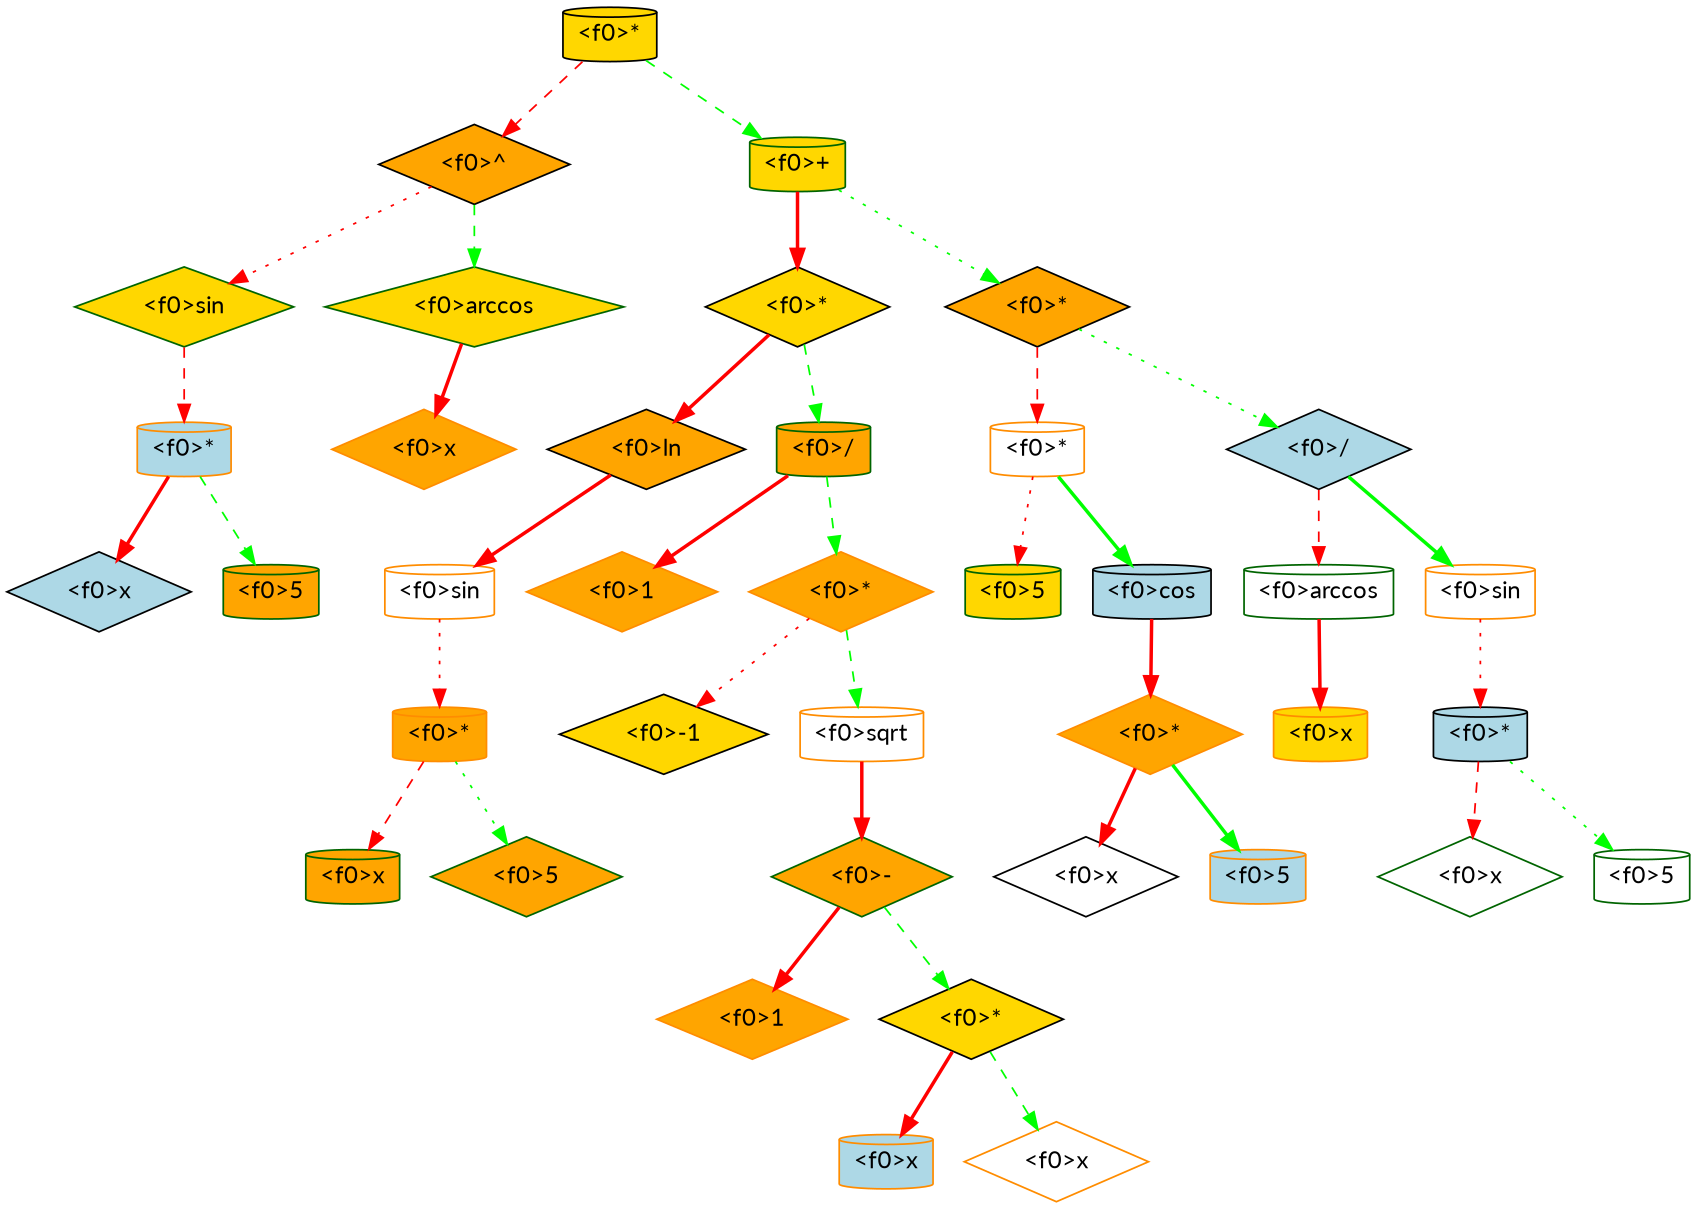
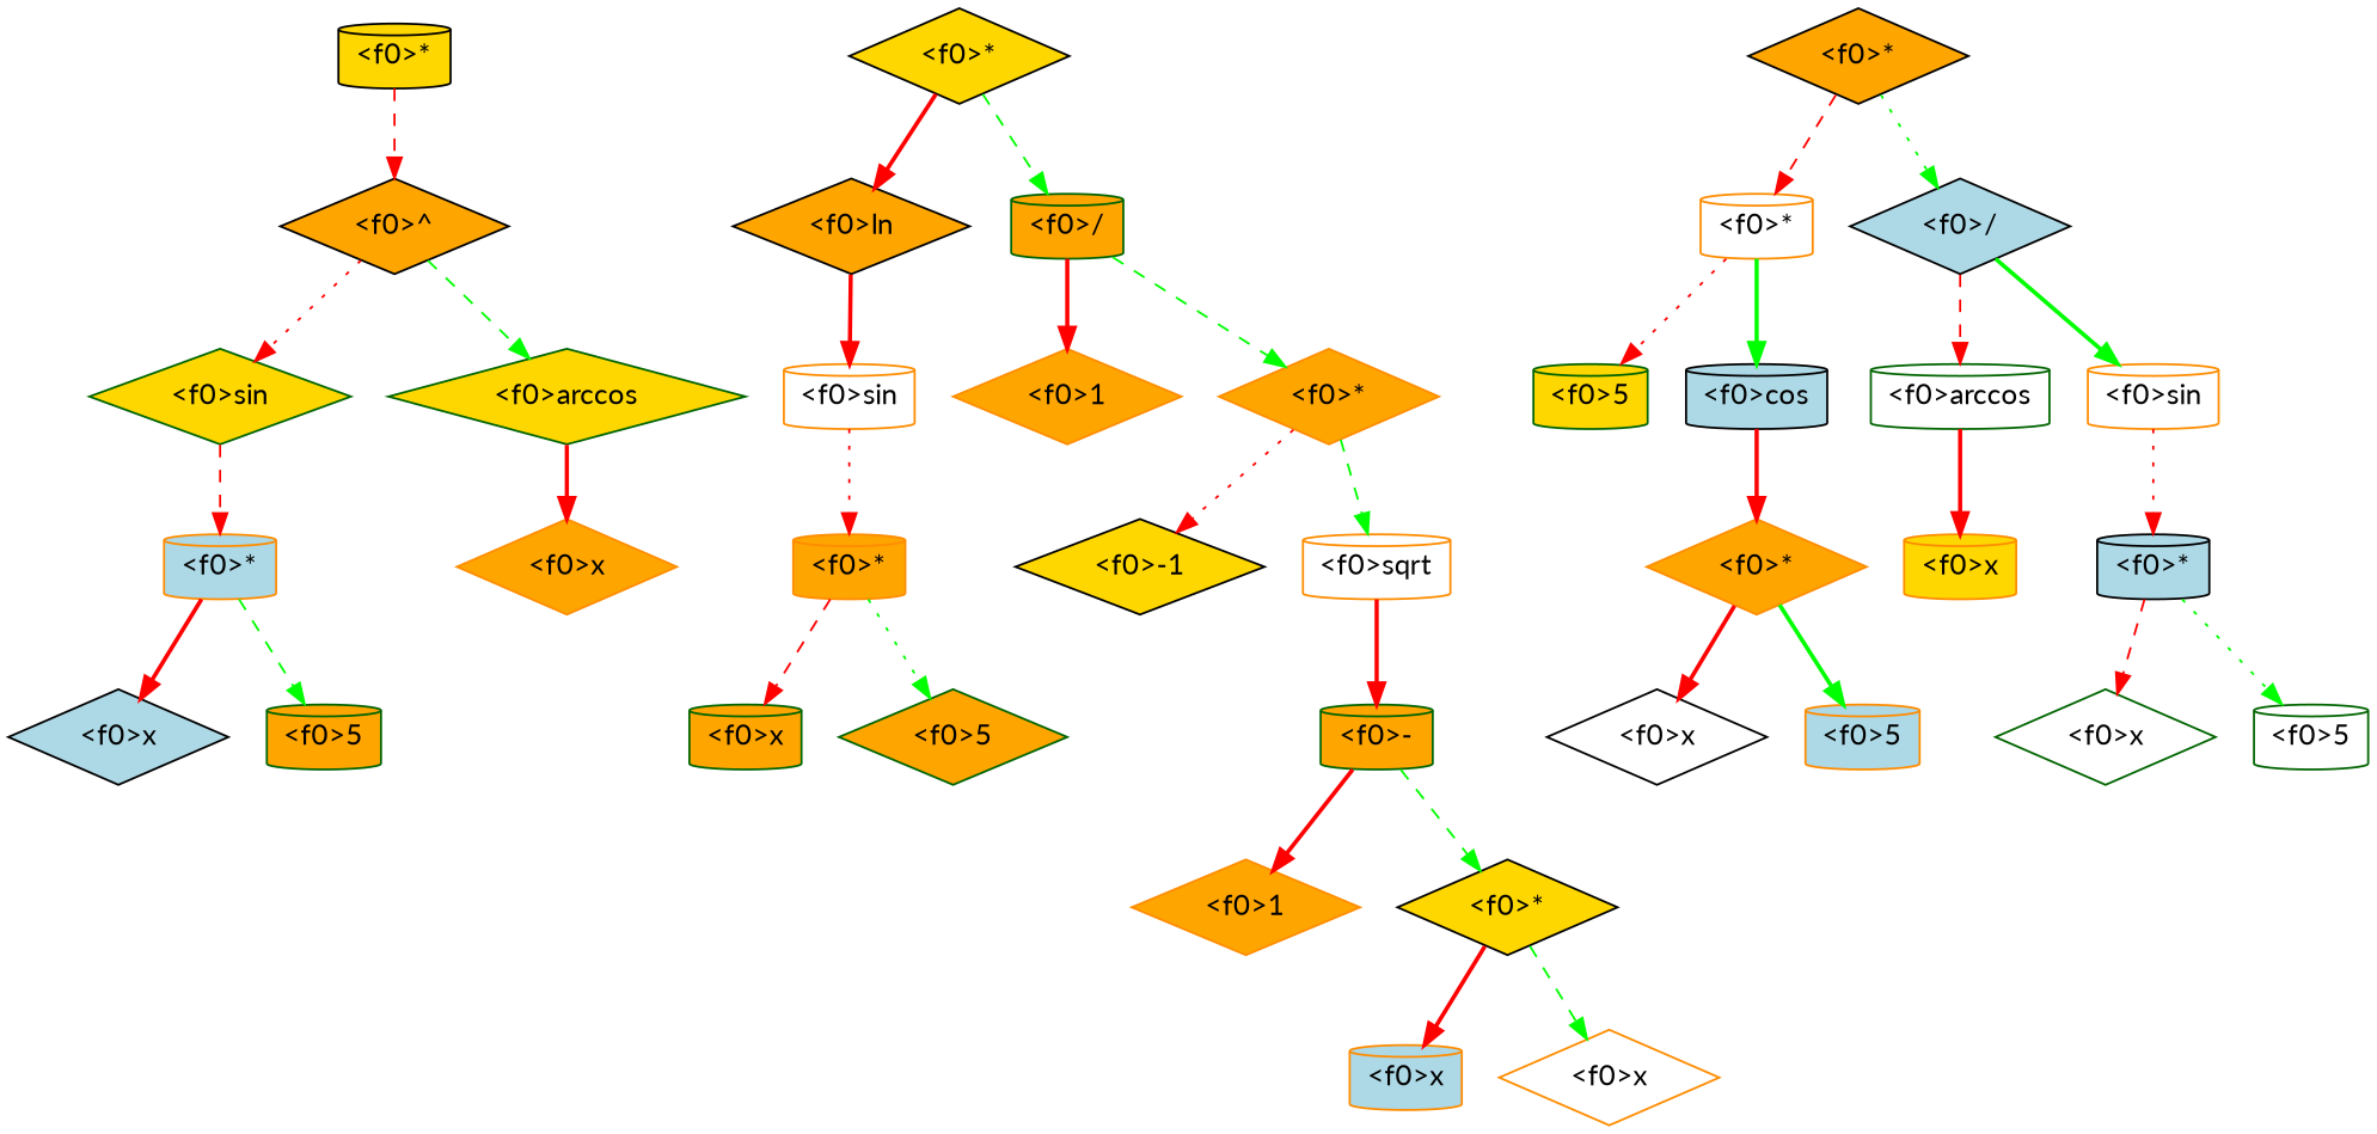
  digraph {
    fontname=Lato
    node [color=darkorange fillcolor=orange fontname=Lato shape=diamond style=filled]
    edge [color=red fontname=Lato headport=f0 style=bold tailport=f0]
    n1 [color=black fillcolor=lightblue height=.1 label="<f0>x"]
    n2 [color=darkgreen height=.1 label="<f0>5" shape=cylinder]
    n3 [fillcolor=lightblue height=.1 label="<f0>*" shape=cylinder]
    n4 [color=darkgreen fillcolor=gold height=.1 label="<f0>sin"]
    n5 [height=.1 label="<f0>x"]
    n6 [color=darkgreen fillcolor=gold height=.1 label="<f0>arccos"]
    n7 [color=black height=.1 label="<f0>^"]
    n8 [color=darkgreen height=.1 label="<f0>x" shape=cylinder]
    n9 [color=darkgreen height=.1 label="<f0>5"]
    n10 [height=.1 label="<f0>*" shape=cylinder]
    n11 [fillcolor=white height=.1 label="<f0>sin" shape=cylinder]
    n12 [color=black height=.1 label="<f0>ln"]
    n13 [height=.1 label="<f0>1"]
    n14 [color=black fillcolor=gold height=.1 label="<f0>-1"]
    n15 [height=.1 label="<f0>1"]
    n16 [fillcolor=lightblue height=.1 label="<f0>x" shape=cylinder]
    n17 [fillcolor=white height=.1 label="<f0>x"]
    n18 [color=black fillcolor=gold height=.1 label="<f0>*"]
-   n19 [color=darkgreen height=.1 label="<f0>-"]
+   n19 [color=darkgreen height=.1 label="<f0>-" shape=cylinder]
    n20 [fillcolor=white height=.1 label="<f0>sqrt" shape=cylinder]
    n21 [height=.1 label="<f0>*"]
    n22 [color=darkgreen height=.1 label="<f0>/" shape=cylinder]
    n23 [color=black fillcolor=gold height=.1 label="<f0>*"]
    n24 [color=darkgreen fillcolor=gold height=.1 label="<f0>5" shape=cylinder]
    n25 [color=black fillcolor=white height=.1 label="<f0>x"]
    n26 [fillcolor=lightblue height=.1 label="<f0>5" shape=cylinder]
    n27 [height=.1 label="<f0>*"]
    n28 [color=black fillcolor=lightblue height=.1 label="<f0>cos" shape=cylinder]
    n29 [fillcolor=white height=.1 label="<f0>*" shape=cylinder]
    n30 [fillcolor=gold height=.1 label="<f0>x" shape=cylinder]
    n31 [color=darkgreen fillcolor=white height=.1 label="<f0>arccos" shape=cylinder]
    n32 [color=darkgreen fillcolor=white height=.1 label="<f0>x"]
    n33 [color=darkgreen fillcolor=white height=.1 label="<f0>5" shape=cylinder]
    n34 [color=black fillcolor=lightblue height=.1 label="<f0>*" shape=cylinder]
    n35 [fillcolor=white height=.1 label="<f0>sin" shape=cylinder]
    n36 [color=black fillcolor=lightblue height=.1 label="<f0>/"]
    n37 [color=black height=.1 label="<f0>*"]
-   n38 [color=darkgreen fillcolor=gold height=.1 label="<f0>+" shape=cylinder]
    n39 [color=black fillcolor=gold height=.1 label="<f0>*" shape=cylinder]
    n3 -> n1
    n3 -> n2 [color=green style=dashed]
    n4 -> n3 [style=dashed]
    n6 -> n5
    n7 -> n4 [style=dotted]
    n7 -> n6 [color=green style=dashed]
    n10 -> n8 [style=dashed]
    n10 -> n9 [color=green style=dotted]
    n11 -> n10 [style=dotted]
    n12 -> n11
    n18 -> n16
    n18 -> n17 [color=green style=dashed]
    n19 -> n15
    n19 -> n18 [color=green style=dashed]
    n20 -> n19
    n21 -> n14 [style=dotted]
    n21 -> n20 [color=green style=dashed]
    n22 -> n13
    n22 -> n21 [color=green style=dashed]
    n23 -> n12
    n23 -> n22 [color=green style=dashed]
    n27 -> n25
    n27 -> n26 [color=green]
    n28 -> n27
    n29 -> n24 [style=dotted]
    n29 -> n28 [color=green]
    n31 -> n30
    n34 -> n32 [style=dashed]
    n34 -> n33 [color=green style=dotted]
    n35 -> n34 [style=dotted]
    n36 -> n31 [style=dashed]
    n36 -> n35 [color=green]
    n37 -> n29 [style=dashed]
    n37 -> n36 [color=green style=dotted]
-   n38 -> n23
-   n38 -> n37 [color=green style=dotted]
    n39 -> n7 [style=dashed]
-   n39 -> n38 [color=green style=dashed]
  }
